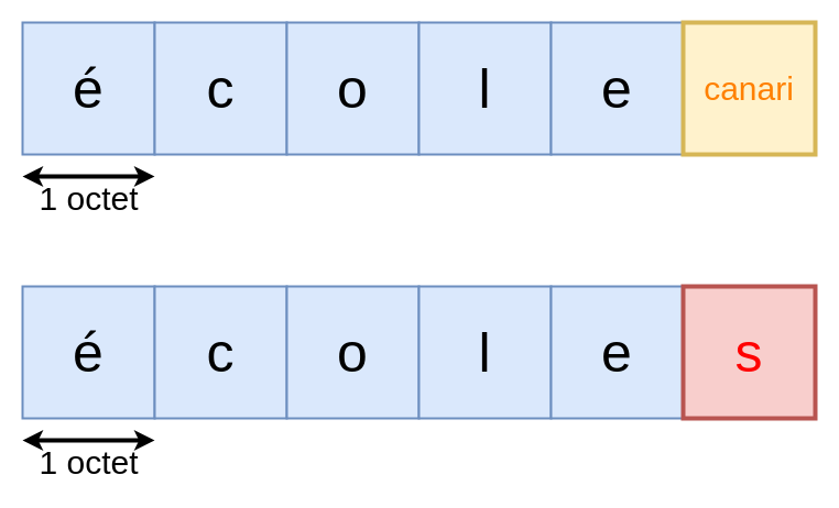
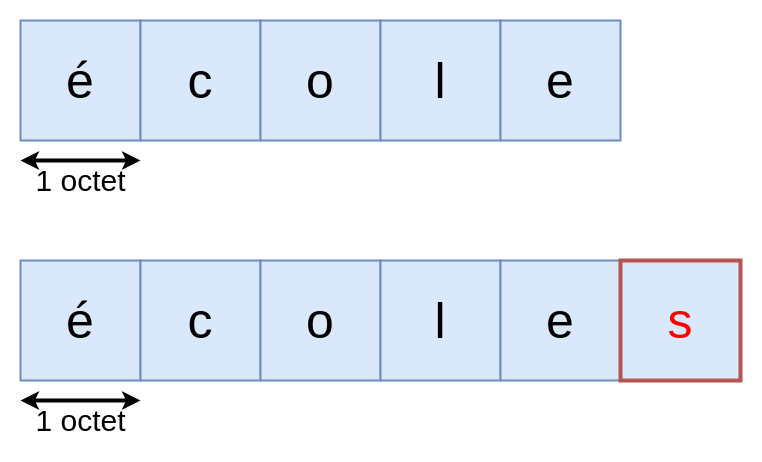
  <mxCell id="0" />
  <mxCell id="1" parent="0" />
  <mxCell id="2" value="é" style="whiteSpace=wrap;html=1;aspect=fixed;fontSize=50;strokeWidth=2;fillColor=#dae8fc;strokeColor=#6c8ebf;" vertex="1" parent="1"><mxGeometry x="20" y="20" width="120" height="120" as="geometry" /></mxCell>
  <mxCell id="3" value="c" style="whiteSpace=wrap;html=1;aspect=fixed;fontSize=50;strokeWidth=2;fillColor=#dae8fc;strokeColor=#6c8ebf;" vertex="1" parent="1"><mxGeometry x="140" y="20" width="120" height="120" as="geometry" /></mxCell>
  <mxCell id="4" value="o" style="whiteSpace=wrap;html=1;aspect=fixed;fontSize=50;strokeWidth=2;fillColor=#dae8fc;strokeColor=#6c8ebf;" vertex="1" parent="1"><mxGeometry x="260" y="20" width="120" height="120" as="geometry" /></mxCell>
  <mxCell id="5" value="l" style="whiteSpace=wrap;html=1;aspect=fixed;fontSize=50;strokeWidth=2;fillColor=#dae8fc;strokeColor=#6c8ebf;" vertex="1" parent="1"><mxGeometry x="380" y="20" width="120" height="120" as="geometry" /></mxCell>
  <mxCell id="6" value="e" style="whiteSpace=wrap;html=1;aspect=fixed;fontSize=50;strokeWidth=2;fillColor=#dae8fc;strokeColor=#6c8ebf;" vertex="1" parent="1"><mxGeometry x="500" y="20" width="120" height="120" as="geometry" /></mxCell>
- <mxCell id="7" value="canari" style="whiteSpace=wrap;html=1;aspect=fixed;fontSize=30;strokeWidth=4;fillColor=#fff2cc;strokeColor=#d6b656;fontColor=#FF8000;" vertex="1" parent="1"><mxGeometry x="620" y="20" width="120" height="120" as="geometry" /></mxCell>
  <mxCell id="8" value="" style="endArrow=classic;startArrow=classic;html=1;rounded=0;fontSize=30;strokeWidth=4;" edge="1" parent="1"><mxGeometry width="50" height="50" relative="1" as="geometry"><mxPoint x="20" y="160" as="sourcePoint" /><mxPoint x="140" y="160" as="targetPoint" /></mxGeometry></mxCell>
  <mxCell id="9" value="1 octet" style="text;html=1;align=center;verticalAlign=middle;resizable=0;points=[];autosize=1;strokeColor=none;fillColor=none;fontSize=30;" vertex="1" parent="1"><mxGeometry x="30" y="160" width="100" height="40" as="geometry" /></mxCell>
  <mxCell id="10" value="é" style="whiteSpace=wrap;html=1;aspect=fixed;fontSize=50;strokeWidth=2;fillColor=#dae8fc;strokeColor=#6c8ebf;" vertex="1" parent="1"><mxGeometry x="20" y="260" width="120" height="120" as="geometry" /></mxCell>
  <mxCell id="11" value="c" style="whiteSpace=wrap;html=1;aspect=fixed;fontSize=50;strokeWidth=2;fillColor=#dae8fc;strokeColor=#6c8ebf;" vertex="1" parent="1"><mxGeometry x="140" y="260" width="120" height="120" as="geometry" /></mxCell>
  <mxCell id="12" value="o" style="whiteSpace=wrap;html=1;aspect=fixed;fontSize=50;strokeWidth=2;fillColor=#dae8fc;strokeColor=#6c8ebf;" vertex="1" parent="1"><mxGeometry x="260" y="260" width="120" height="120" as="geometry" /></mxCell>
  <mxCell id="13" value="l" style="whiteSpace=wrap;html=1;aspect=fixed;fontSize=50;strokeWidth=2;fillColor=#dae8fc;strokeColor=#6c8ebf;" vertex="1" parent="1"><mxGeometry x="380" y="260" width="120" height="120" as="geometry" /></mxCell>
  <mxCell id="14" value="e" style="whiteSpace=wrap;html=1;aspect=fixed;fontSize=50;strokeWidth=2;fillColor=#dae8fc;strokeColor=#6c8ebf;" vertex="1" parent="1"><mxGeometry x="500" y="260" width="120" height="120" as="geometry" /></mxCell>
- <mxCell id="15" value="s" style="whiteSpace=wrap;html=1;aspect=fixed;fontSize=50;strokeWidth=4;fillColor=#f8cecc;strokeColor=#b85450;fontColor=#FF0000;" vertex="1" parent="1"><mxGeometry x="620" y="260" width="120" height="120" as="geometry" /></mxCell>
+ <mxCell id="15" value="s" style="whiteSpace=wrap;html=1;aspect=fixed;fontSize=50;strokeWidth=4;fillColor=#dae8fc;strokeColor=#b85450;fontColor=#FF0000;" vertex="1" parent="1"><mxGeometry x="620" y="260" width="120" height="120" as="geometry" /></mxCell>
  <mxCell id="16" value="" style="endArrow=classic;startArrow=classic;html=1;rounded=0;fontSize=30;strokeWidth=4;" edge="1" parent="1"><mxGeometry width="50" height="50" relative="1" as="geometry"><mxPoint x="20" y="400" as="sourcePoint" /><mxPoint x="140" y="400" as="targetPoint" /></mxGeometry></mxCell>
  <mxCell id="17" value="1 octet" style="text;html=1;align=center;verticalAlign=middle;resizable=0;points=[];autosize=1;strokeColor=none;fillColor=none;fontSize=30;" vertex="1" parent="1"><mxGeometry x="30" y="400" width="100" height="40" as="geometry" /></mxCell>
